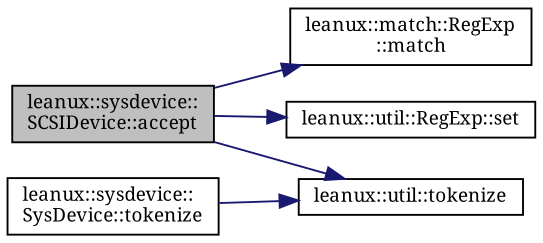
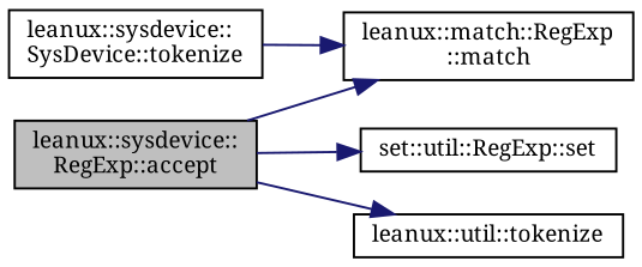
  digraph {
    fontname="Noto Serif"
    rankdir=LR
    node [color=black fontname="Noto Serif" fontsize=10 shape=record]
    edge [color=midnightblue fontname="Noto Serif" fontsize=10 labelfontname=Helvetica labelfontsize=10 style=solid]
-   n1 [fillcolor=grey75 fontcolor=black height=0.2 label="leanux::sysdevice::\lSCSIDevice::accept" style=filled width=0.4]
+   n1 [fillcolor=grey75 fontcolor=black height=0.2 label="leanux::sysdevice::\lRegExp::accept" style=filled width=0.4]
    n2 [height=0.2 label="leanux::match::RegExp\l::match" width=0.4]
-   n3 [height=0.2 label="leanux::util::RegExp::set" width=0.4]
+   n3 [height=0.2 label="set::util::RegExp::set" width=0.4]
    n4 [height=0.2 label="leanux::util::tokenize" width=0.4]
    n5 [height=0.2 label="leanux::sysdevice::\lSysDevice::tokenize" width=0.4]
    n1 -> n2
    n1 -> n3
    n1 -> n4
-   n5 -> n4
+   n5 -> n2
  }
